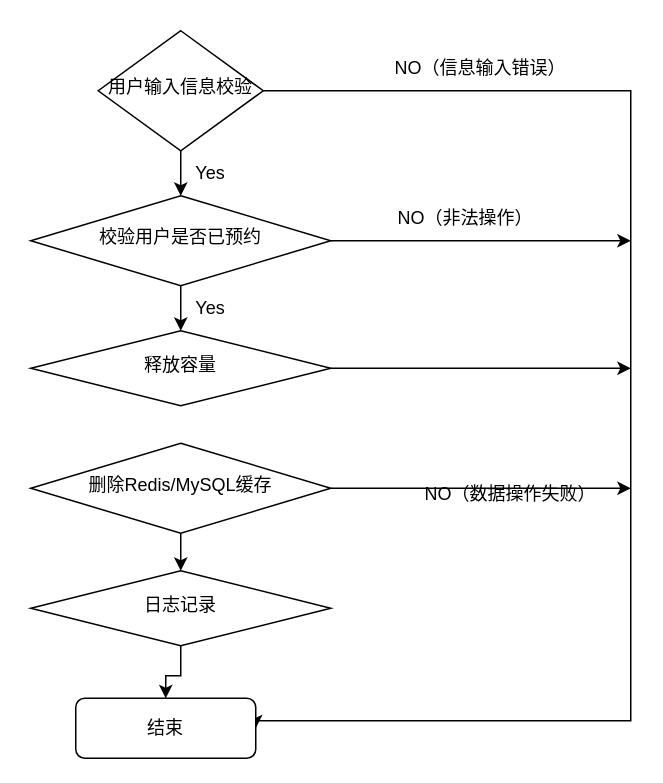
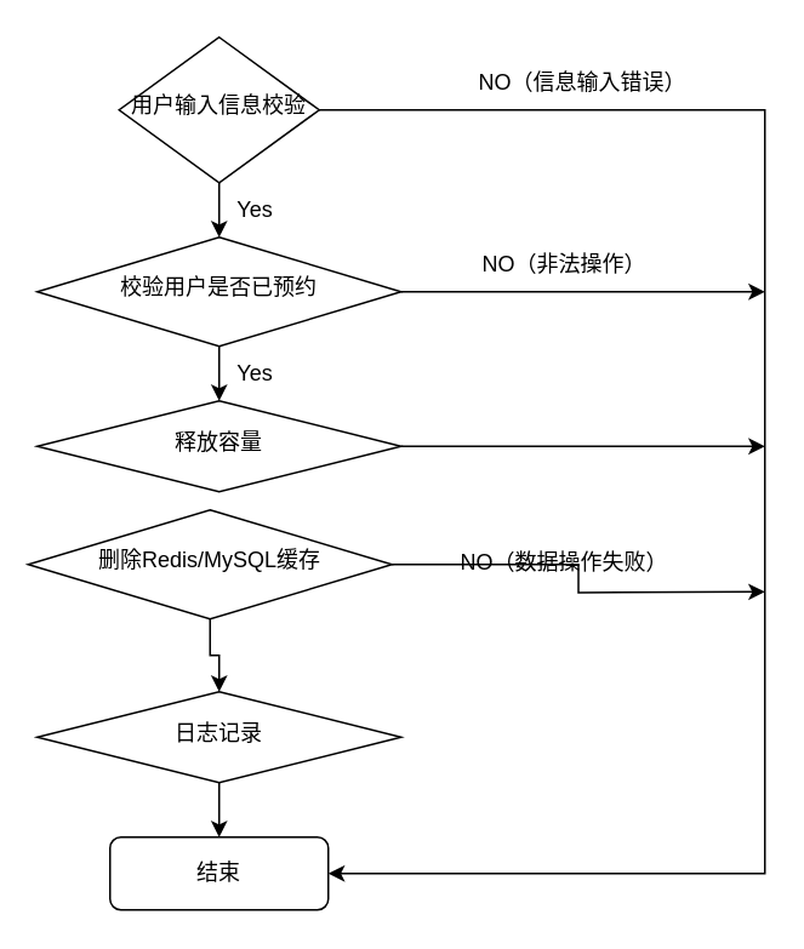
  <mxCell id="0" />
  <mxCell id="1" parent="0" />
  <mxCell id="2" style="edgeStyle=orthogonalEdgeStyle;rounded=0;orthogonalLoop=1;jettySize=auto;html=1;entryX=1;entryY=0.5;entryDx=0;entryDy=0;" edge="1" parent="1" source="4" target="6"><mxGeometry relative="1" as="geometry"><mxPoint x="330" y="640" as="targetPoint" /><Array as="points"><mxPoint x="420" y="60" /><mxPoint x="420" y="480" /></Array></mxGeometry></mxCell>
  <mxCell id="3" style="edgeStyle=orthogonalEdgeStyle;rounded=0;orthogonalLoop=1;jettySize=auto;html=1;entryX=0.5;entryY=0;entryDx=0;entryDy=0;" edge="1" parent="1" source="4" target="8"><mxGeometry relative="1" as="geometry" /></mxCell>
  <mxCell id="4" value="用户输入信息校验" style="rhombus;whiteSpace=wrap;html=1;shadow=0;fontFamily=Helvetica;fontSize=12;align=center;strokeWidth=1;spacing=6;spacingTop=-4;" vertex="1" parent="1"><mxGeometry x="65" y="20" width="110" height="80" as="geometry" /></mxCell>
  <mxCell id="5" style="edgeStyle=orthogonalEdgeStyle;rounded=0;orthogonalLoop=1;jettySize=auto;html=1;" edge="1" parent="1"><mxGeometry relative="1" as="geometry"><mxPoint x="420" y="160" as="targetPoint" /><mxPoint x="220" y="160" as="sourcePoint" /></mxGeometry></mxCell>
- <mxCell id="6" value="结束" style="rounded=1;whiteSpace=wrap;html=1;fontSize=12;glass=0;strokeWidth=1;shadow=0;" vertex="1" parent="1"><mxGeometry x="50" y="465" width="120" height="40" as="geometry" /></mxCell>
+ <mxCell id="6" value="结束" style="rounded=1;whiteSpace=wrap;html=1;fontSize=12;glass=0;strokeWidth=1;shadow=0;" vertex="1" parent="1"><mxGeometry x="60" y="460" width="120" height="40" as="geometry" /></mxCell>
  <mxCell id="7" style="edgeStyle=orthogonalEdgeStyle;rounded=0;orthogonalLoop=1;jettySize=auto;html=1;entryX=0.5;entryY=0;entryDx=0;entryDy=0;" edge="1" parent="1" source="8"><mxGeometry relative="1" as="geometry"><mxPoint x="120" y="220" as="targetPoint" /></mxGeometry></mxCell>
  <mxCell id="8" value="校验用户是否已预约" style="rhombus;whiteSpace=wrap;html=1;shadow=0;fontFamily=Helvetica;fontSize=12;align=center;strokeWidth=1;spacing=6;spacingTop=-4;" vertex="1" parent="1"><mxGeometry x="20" y="130" width="200" height="60" as="geometry" /></mxCell>
  <mxCell id="9" style="edgeStyle=orthogonalEdgeStyle;rounded=0;orthogonalLoop=1;jettySize=auto;html=1;entryX=0.5;entryY=0;entryDx=0;entryDy=0;" edge="1" parent="1" source="10" target="6"><mxGeometry relative="1" as="geometry" /></mxCell>
  <mxCell id="10" value="日志记录" style="rhombus;whiteSpace=wrap;html=1;shadow=0;fontFamily=Helvetica;fontSize=12;align=center;strokeWidth=1;spacing=6;spacingTop=-4;" vertex="1" parent="1"><mxGeometry x="20" y="380" width="200" height="50" as="geometry" /></mxCell>
  <mxCell id="11" value="Yes" style="text;html=1;strokeColor=none;fillColor=none;align=center;verticalAlign=middle;whiteSpace=wrap;rounded=0;" vertex="1" parent="1"><mxGeometry x="110" y="190" width="60" height="30" as="geometry" /></mxCell>
  <mxCell id="12" value="NO（信息输入错误）" style="text;html=1;strokeColor=none;fillColor=none;align=center;verticalAlign=middle;whiteSpace=wrap;rounded=0;" vertex="1" parent="1"><mxGeometry x="240" y="30" width="160" height="30" as="geometry" /></mxCell>
  <mxCell id="13" value="NO（非法操作）" style="text;html=1;strokeColor=none;fillColor=none;align=center;verticalAlign=middle;whiteSpace=wrap;rounded=0;" vertex="1" parent="1"><mxGeometry x="230" y="130" width="160" height="30" as="geometry" /></mxCell>
- <mxCell id="14" value="NO（数据操作失败）" style="text;html=1;strokeColor=none;fillColor=none;align=center;verticalAlign=middle;whiteSpace=wrap;rounded=0;" vertex="1" parent="1"><mxGeometry x="260" y="313.5" width="160" height="30" as="geometry" /></mxCell>
+ <mxCell id="14" value="NO（数据操作失败）" style="text;html=1;strokeColor=none;fillColor=none;align=center;verticalAlign=middle;whiteSpace=wrap;rounded=0;" vertex="1" parent="1"><mxGeometry x="230" y="293.5" width="160" height="30" as="geometry" /></mxCell>
  <mxCell id="15" value="Yes" style="text;html=1;strokeColor=none;fillColor=none;align=center;verticalAlign=middle;whiteSpace=wrap;rounded=0;" vertex="1" parent="1"><mxGeometry x="110" y="100" width="60" height="30" as="geometry" /></mxCell>
  <mxCell id="16" style="edgeStyle=orthogonalEdgeStyle;rounded=0;orthogonalLoop=1;jettySize=auto;html=1;" edge="1" parent="1" source="17"><mxGeometry relative="1" as="geometry"><mxPoint x="420" y="245" as="targetPoint" /></mxGeometry></mxCell>
  <mxCell id="17" value="释放容量" style="rhombus;whiteSpace=wrap;html=1;shadow=0;fontFamily=Helvetica;fontSize=12;align=center;strokeWidth=1;spacing=6;spacingTop=-4;" vertex="1" parent="1"><mxGeometry x="20" y="220" width="200" height="50" as="geometry" /></mxCell>
  <mxCell id="18" style="edgeStyle=orthogonalEdgeStyle;rounded=0;orthogonalLoop=1;jettySize=auto;html=1;entryX=0.5;entryY=0;entryDx=0;entryDy=0;" edge="1" parent="1" source="20" target="10"><mxGeometry relative="1" as="geometry" /></mxCell>
  <mxCell id="19" style="edgeStyle=orthogonalEdgeStyle;rounded=0;orthogonalLoop=1;jettySize=auto;html=1;" edge="1" parent="1" source="20"><mxGeometry relative="1" as="geometry"><mxPoint x="420" y="325" as="targetPoint" /></mxGeometry></mxCell>
- <mxCell id="20" value="删除Redis/MySQL缓存" style="rhombus;whiteSpace=wrap;html=1;shadow=0;fontFamily=Helvetica;fontSize=12;align=center;strokeWidth=1;spacing=6;spacingTop=-4;" vertex="1" parent="1"><mxGeometry x="20" y="295" width="200" height="60" as="geometry" /></mxCell>
+ <mxCell id="20" value="删除Redis/MySQL缓存" style="rhombus;whiteSpace=wrap;html=1;shadow=0;fontFamily=Helvetica;fontSize=12;align=center;strokeWidth=1;spacing=6;spacingTop=-4;" vertex="1" parent="1"><mxGeometry x="15" y="280" width="200" height="60" as="geometry" /></mxCell>
